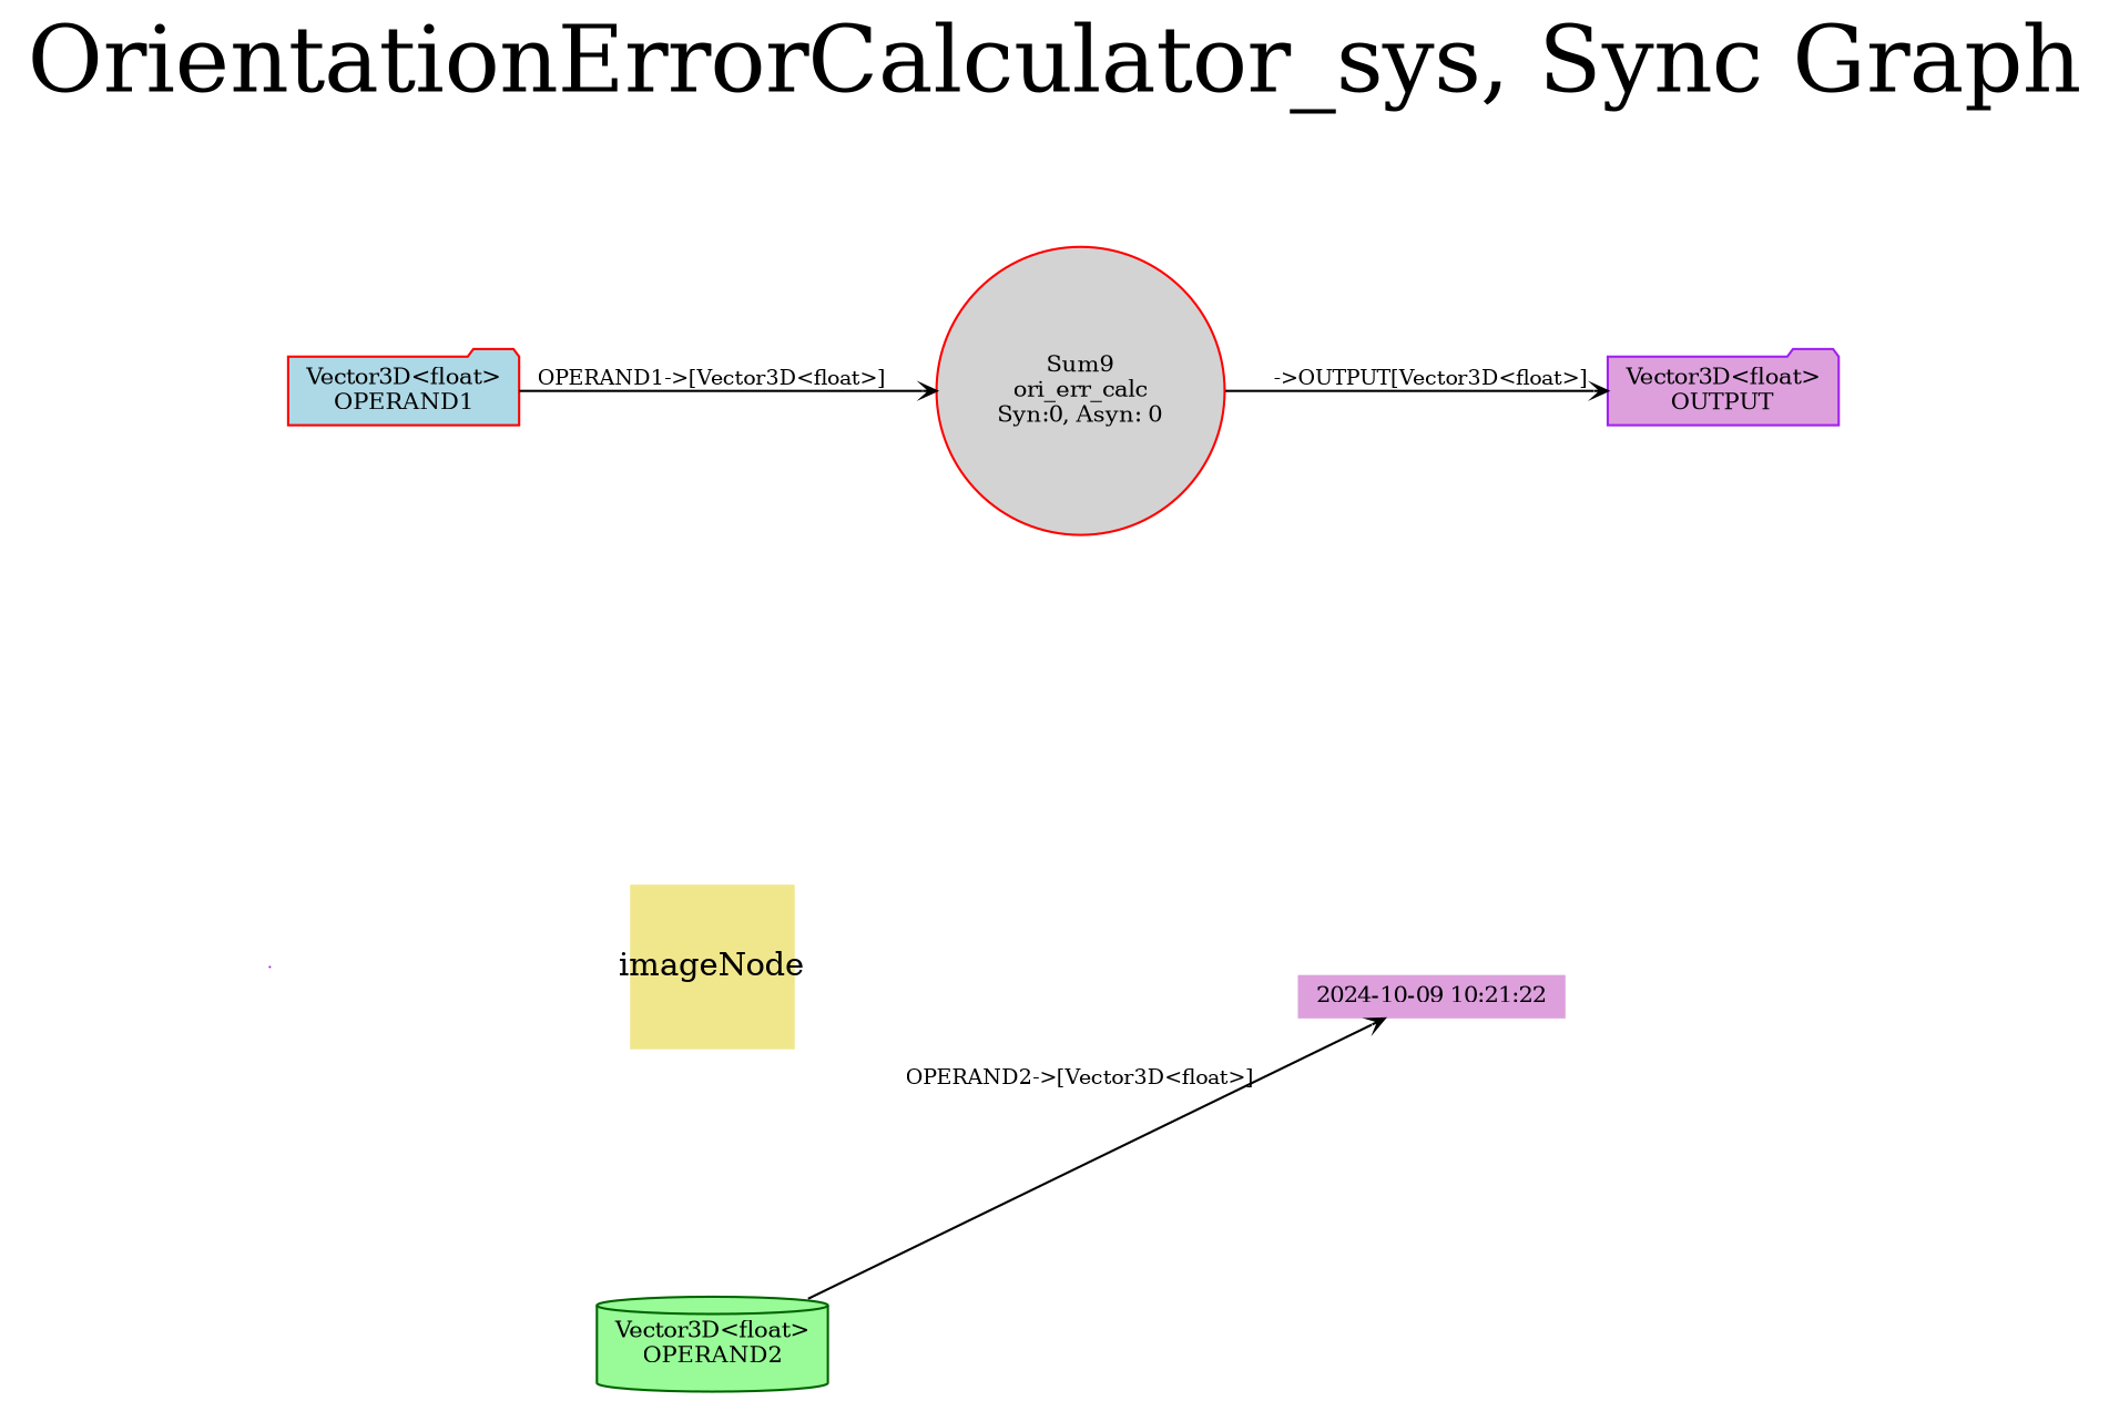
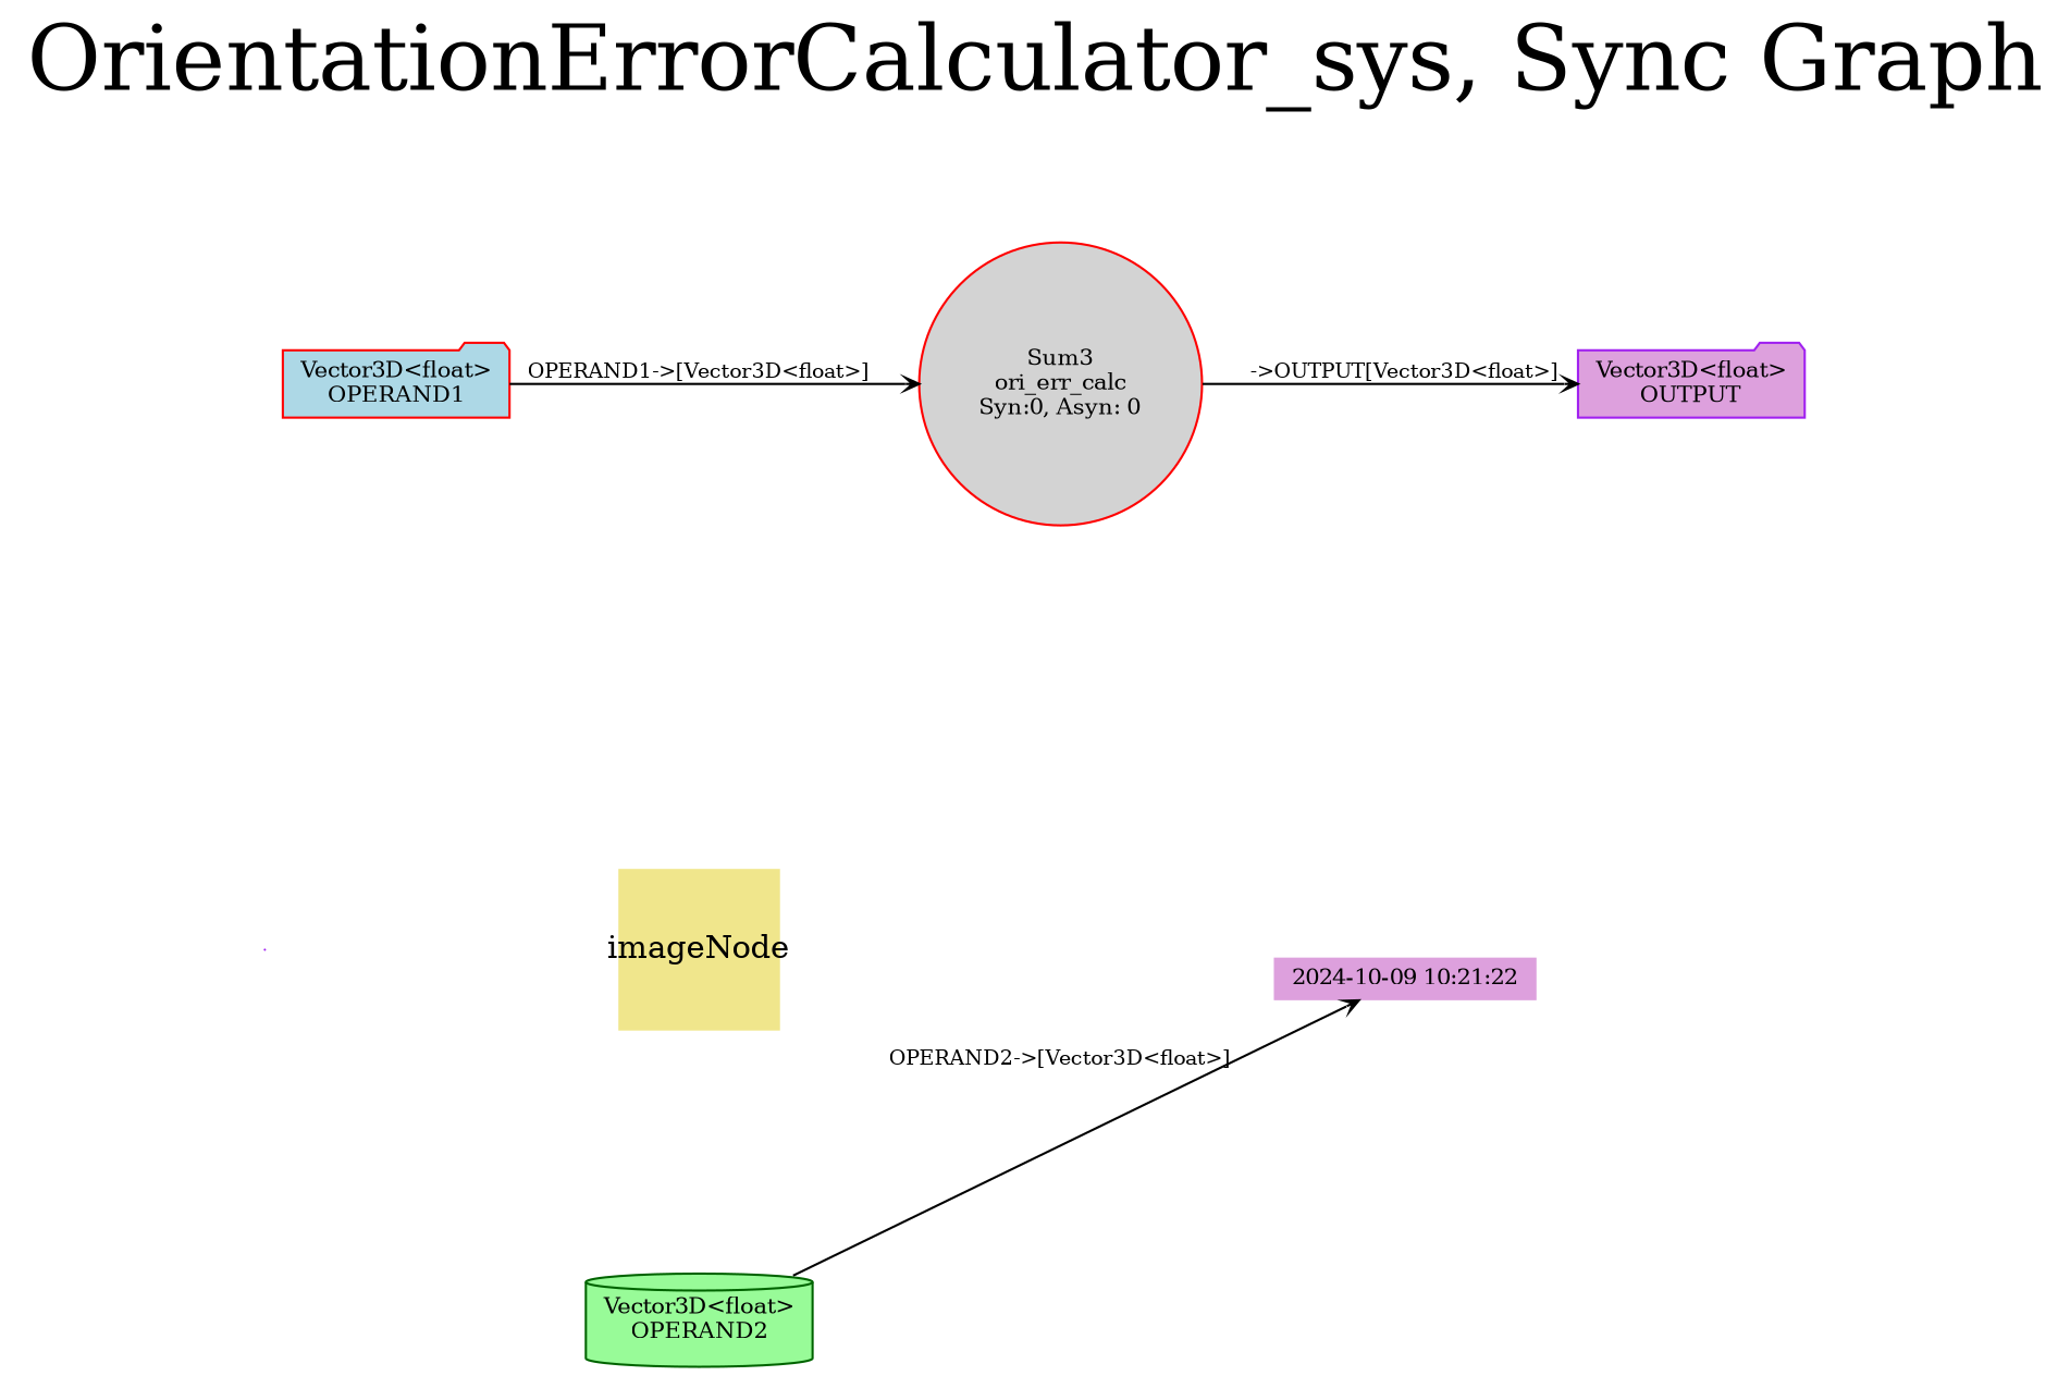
  digraph {
    fontsize=40
    label="OrientationErrorCalculator_sys, Sync Graph"
    labelloc=t
    nodesep=1.5
    rankdir=LR
    ranksep=0.15
    node [color=red fillcolor=palegreen shape=folder style=filled fontsize=10]
    edge [style=solid arrowhead=vee arrowsize=0.6 fontsize=9 weight=1.2]
    invisNode [color=purple height=0 shape=point width=0 fontsize=""]
    imageNode [color=darkgreen fillcolor=khaki fixedsize=true height=1.0 shape=none width=1.0 fontsize=""]
    n3 [fillcolor=plum height=0 label="2024-10-09 10:21:22" shape=plaintext width=0]
    n4 [fillcolor=lightblue height=0 label="Vector3D<float>\nOPERAND1" width=0]
-   n5 [fillcolor=lightgrey height=0 label="Sum9\nori_err_calc\nSyn:0, Asyn: 0" shape=circle width=0]
+   n5 [fillcolor=lightgrey height=0 label="Sum3\nori_err_calc\nSyn:0, Asyn: 0" shape=circle width=0]
    n6 [color=purple fillcolor=plum height=0 label="Vector3D<float>\nOUTPUT" width=0]
    n7 [color=darkgreen height=0 label="Vector3D<float>\nOPERAND2" shape=cylinder width=0]
    subgraph sub_1 {
      rank=source
      invisNode
    }
    subgraph cluster_2 {
      label=""
      style=invis
      imageNode
      n3
    }
    invisNode -> imageNode [style=invis arrowhead="" arrowsize="" fontsize="" weight=""]
    imageNode -> n3 [style=invis arrowhead="" arrowsize="" fontsize="" weight=""]
    n4 -> n5 [label="OPERAND1->[Vector3D<float>]"]
    n5 -> n6 [label="->OUTPUT[Vector3D<float>]"]
    n7 -> n3 [label="OPERAND2->[Vector3D<float>]"]
  }
